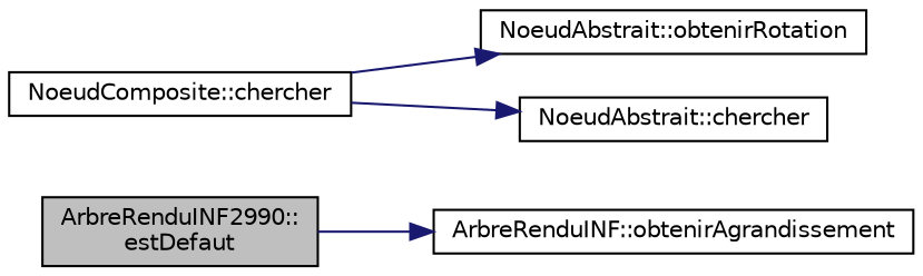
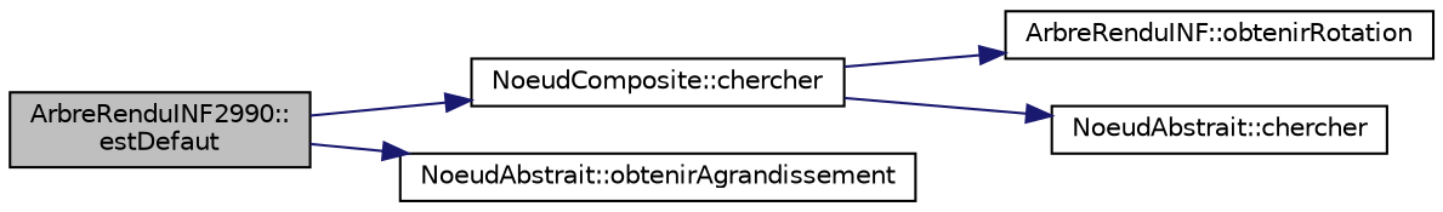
  digraph {
    rankdir=LR
    node [color=black fillcolor=white fontname=Helvetica fontsize=10 shape=record style=filled]
    edge [color=midnightblue fontname=Helvetica fontsize=10 labelfontname=Helvetica labelfontsize=10 style=solid]
    n1 [fillcolor=grey75 fontcolor=black height=0.2 label="ArbreRenduINF2990::\lestDefaut" width=0.4]
    n2 [height=0.2 label="NoeudComposite::chercher" width=0.4]
-   n3 [height=0.2 label="ArbreRenduINF::obtenirAgrandissement" width=0.4]
-   n4 [height=0.2 label="NoeudAbstrait::obtenirRotation" width=0.4]
+   n3 [height=0.2 label="NoeudAbstrait::obtenirAgrandissement" width=0.4]
+   n4 [height=0.2 label="ArbreRenduINF::obtenirRotation" width=0.4]
    n5 [height=0.2 label="NoeudAbstrait::chercher" width=0.4]
+   n1 -> n2
    n1 -> n3
    n2 -> n4
    n2 -> n5
  }
